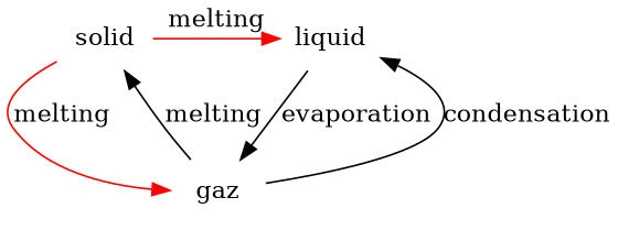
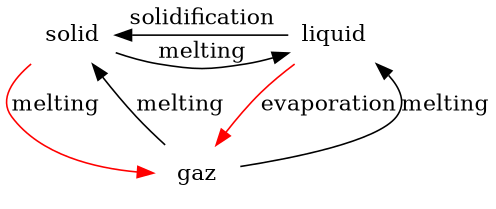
  digraph {
    node [shape=plaintext]
    solid
    liquid
    gaz
    subgraph sub_1 {
      rank=same
      solid
      liquid
    }
-   solid -> liquid [color=red label=melting]
+   solid -> liquid [color=black label=melting]
    solid -> gaz [color=red label=melting]
-   liquid -> gaz [color=black label=evaporation]
+   liquid -> solid [label=solidification]
+   liquid -> gaz [color=red label=evaporation]
    gaz -> solid [label=melting]
-   gaz -> liquid [label=condensation]
+   gaz -> liquid [label=melting]
  }
